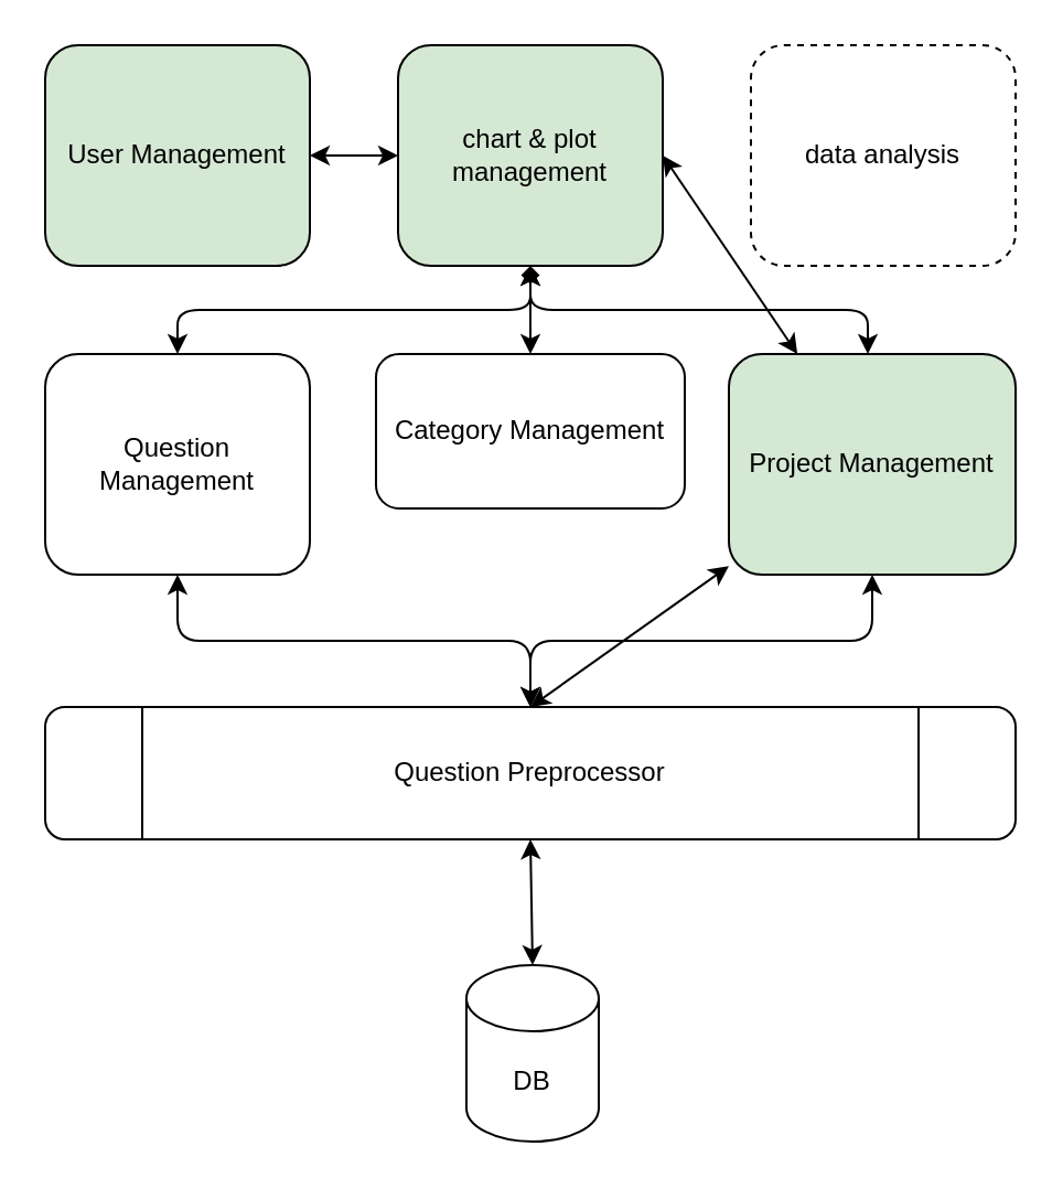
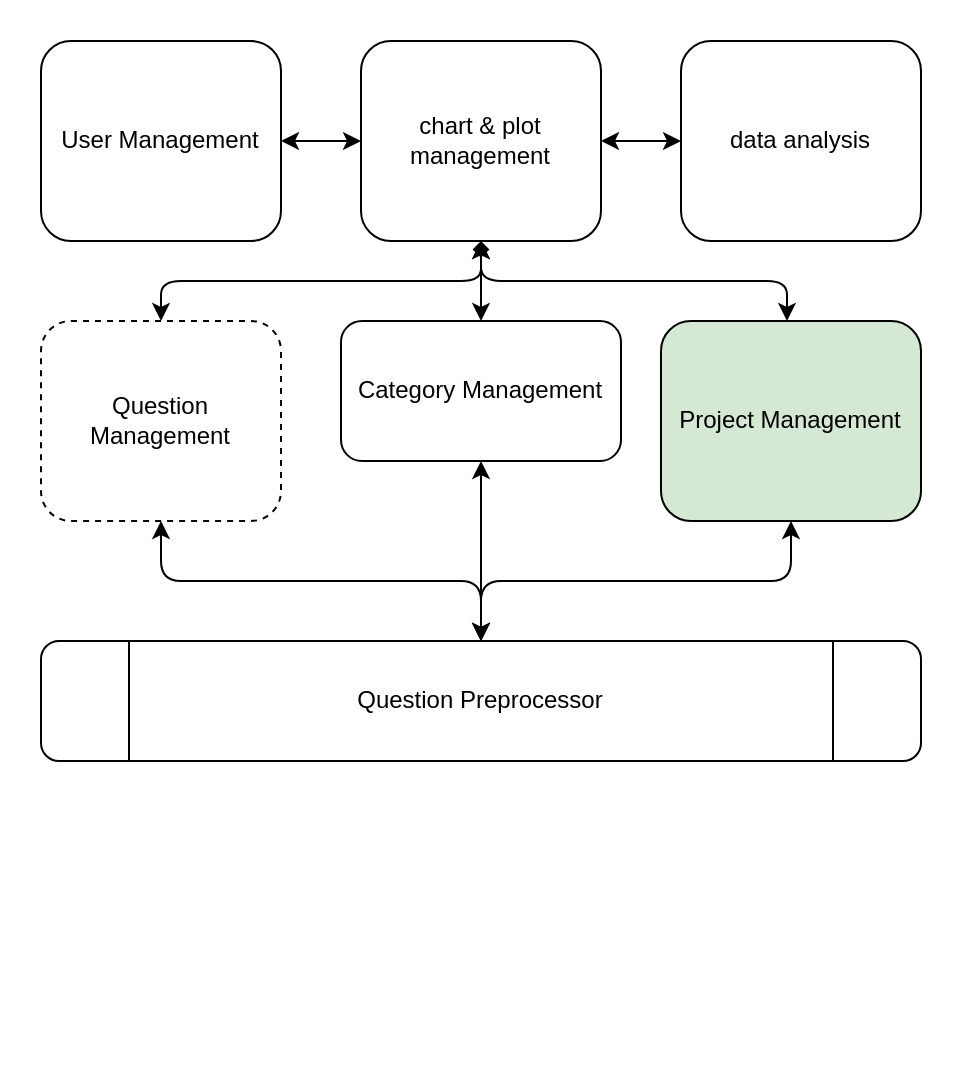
  <mxCell id="0" />
  <mxCell id="1" parent="0" />
  <mxCell id="2" value="Project Management" style="rounded=1;whiteSpace=wrap;html=1;labelBackgroundColor=none;fillColor=#d5e8d4;" vertex="1" parent="1"><mxGeometry x="330" y="160" width="130" height="100" as="geometry" /></mxCell>
  <mxCell id="3" value="Category Management" style="rounded=1;whiteSpace=wrap;html=1;labelBackgroundColor=none;" vertex="1" parent="1"><mxGeometry x="170" y="160" width="140" height="70" as="geometry" /></mxCell>
- <mxCell id="4" value="Question Management" style="rounded=1;whiteSpace=wrap;html=1;labelBackgroundColor=none;" vertex="1" parent="1"><mxGeometry x="20" y="160" width="120" height="100" as="geometry" /></mxCell>
+ <mxCell id="4" value="Question Management" style="rounded=1;whiteSpace=wrap;html=1;labelBackgroundColor=none;dashed=1;" vertex="1" parent="1"><mxGeometry x="20" y="160" width="120" height="100" as="geometry" /></mxCell>
  <mxCell id="5" value="Question Preprocessor" style="shape=process;whiteSpace=wrap;html=1;backgroundOutline=1;labelBackgroundColor=none;rounded=1;" vertex="1" parent="1"><mxGeometry x="20" y="320" width="440" height="60" as="geometry" /></mxCell>
- <mxCell id="6" value="DB" style="shape=cylinder3;whiteSpace=wrap;html=1;boundedLbl=1;backgroundOutline=1;size=15;labelBackgroundColor=none;rounded=1;" vertex="1" parent="1"><mxGeometry x="211" y="437" width="60" height="80" as="geometry" /></mxCell>
- <mxCell id="7" value="User Management" style="rounded=1;whiteSpace=wrap;html=1;labelBackgroundColor=none;fillColor=#d5e8d4;" vertex="1" parent="1"><mxGeometry x="20" y="20" width="120" height="100" as="geometry" /></mxCell>
- <mxCell id="8" value="data analysis" style="rounded=1;whiteSpace=wrap;html=1;labelBackgroundColor=none;dashed=1;" vertex="1" parent="1"><mxGeometry x="340" y="20" width="120" height="100" as="geometry" /></mxCell>
- <mxCell id="9" value="chart &amp;amp; plot management" style="rounded=1;whiteSpace=wrap;html=1;labelBackgroundColor=none;fillColor=#d5e8d4;" vertex="1" parent="1"><mxGeometry x="180" y="20" width="120" height="100" as="geometry" /></mxCell>
+ <mxCell id="7" value="User Management" style="rounded=1;whiteSpace=wrap;html=1;labelBackgroundColor=none;" vertex="1" parent="1"><mxGeometry x="20" y="20" width="120" height="100" as="geometry" /></mxCell>
+ <mxCell id="8" value="data analysis" style="rounded=1;whiteSpace=wrap;html=1;labelBackgroundColor=none;" vertex="1" parent="1"><mxGeometry x="340" y="20" width="120" height="100" as="geometry" /></mxCell>
+ <mxCell id="9" value="chart &amp;amp; plot management" style="rounded=1;whiteSpace=wrap;html=1;labelBackgroundColor=none;" vertex="1" parent="1"><mxGeometry x="180" y="20" width="120" height="100" as="geometry" /></mxCell>
  <mxCell id="10" value="" style="endArrow=diamond;startArrow=classic;html=1;rounded=1;exitX=0.5;exitY=0;exitDx=0;exitDy=0;entryX=0.5;entryY=1;entryDx=0;entryDy=0;labelBackgroundColor=none;fontColor=default;" edge="1" parent="1" source="4" target="9"><mxGeometry width="50" height="50" relative="1" as="geometry"><mxPoint x="140" y="160" as="sourcePoint" /><mxPoint x="190" y="110" as="targetPoint" /><Array as="points"><mxPoint x="80" y="140" /><mxPoint x="140" y="140" /><mxPoint x="240" y="140" /></Array></mxGeometry></mxCell>
  <mxCell id="11" value="" style="endArrow=classic;startArrow=classic;html=1;rounded=1;exitX=0.5;exitY=0;exitDx=0;exitDy=0;entryX=0.5;entryY=1;entryDx=0;entryDy=0;labelBackgroundColor=none;fontColor=default;" edge="1" parent="1" target="9"><mxGeometry width="50" height="50" relative="1" as="geometry"><mxPoint x="393" y="160" as="sourcePoint" /><mxPoint x="248" y="130" as="targetPoint" /><Array as="points"><mxPoint x="393" y="140" /><mxPoint x="320" y="140" /><mxPoint x="240" y="140" /></Array></mxGeometry></mxCell>
  <mxCell id="12" value="" style="endArrow=classic;startArrow=classic;html=1;rounded=1;entryX=0.5;entryY=1;entryDx=0;entryDy=0;exitX=0.5;exitY=0;exitDx=0;exitDy=0;labelBackgroundColor=none;fontColor=default;" edge="1" parent="1" source="3" target="9"><mxGeometry width="50" height="50" relative="1" as="geometry"><mxPoint x="240" y="160" as="sourcePoint" /><mxPoint x="290" y="110" as="targetPoint" /></mxGeometry></mxCell>
- <mxCell id="13" value="" style="endArrow=classic;startArrow=classic;html=1;rounded=1;exitX=1;exitY=0.5;exitDx=0;exitDy=0;labelBackgroundColor=none;fontColor=default;" edge="1" parent="1" source="9" target="2"><mxGeometry width="50" height="50" relative="1" as="geometry"><mxPoint x="290" y="110" as="sourcePoint" /><mxPoint x="340" y="60" as="targetPoint" /></mxGeometry></mxCell>
+ <mxCell id="13" value="" style="endArrow=classic;startArrow=classic;html=1;rounded=1;exitX=1;exitY=0.5;exitDx=0;exitDy=0;entryX=0;entryY=0.5;entryDx=0;entryDy=0;labelBackgroundColor=none;fontColor=default;" edge="1" parent="1" source="9" target="8"><mxGeometry width="50" height="50" relative="1" as="geometry"><mxPoint x="290" y="110" as="sourcePoint" /><mxPoint x="340" y="60" as="targetPoint" /></mxGeometry></mxCell>
  <mxCell id="14" value="" style="endArrow=classic;startArrow=classic;html=1;rounded=1;labelBackgroundColor=none;fontColor=default;" edge="1" parent="1"><mxGeometry width="50" height="50" relative="1" as="geometry"><mxPoint x="140" y="70" as="sourcePoint" /><mxPoint x="180" y="70" as="targetPoint" /></mxGeometry></mxCell>
  <mxCell id="15" value="" style="endArrow=classic;startArrow=classic;html=1;rounded=1;entryX=0.5;entryY=1;entryDx=0;entryDy=0;labelBackgroundColor=none;fontColor=default;" edge="1" parent="1" target="4"><mxGeometry width="50" height="50" relative="1" as="geometry"><mxPoint x="240" y="320" as="sourcePoint" /><mxPoint x="120" y="260" as="targetPoint" /><Array as="points"><mxPoint x="240" y="290" /><mxPoint x="80" y="290" /></Array></mxGeometry></mxCell>
  <mxCell id="16" value="" style="endArrow=classic;startArrow=classic;html=1;rounded=1;entryX=0.5;entryY=1;entryDx=0;entryDy=0;labelBackgroundColor=none;fontColor=default;" edge="1" parent="1" target="2"><mxGeometry width="50" height="50" relative="1" as="geometry"><mxPoint x="240" y="320" as="sourcePoint" /><mxPoint x="400" y="270" as="targetPoint" /><Array as="points"><mxPoint x="240" y="290" /><mxPoint x="395" y="290" /></Array></mxGeometry></mxCell>
- <mxCell id="17" value="" style="endArrow=classic;startArrow=classic;html=1;rounded=1;exitX=0.5;exitY=0;exitDx=0;exitDy=0;labelBackgroundColor=none;fontColor=default;" edge="1" parent="1" source="5" target="2"><mxGeometry width="50" height="50" relative="1" as="geometry"><mxPoint x="-110" y="350" as="sourcePoint" /><mxPoint x="-60" y="300" as="targetPoint" /></mxGeometry></mxCell>
- <mxCell id="18" value="" style="endArrow=classic;startArrow=classic;html=1;rounded=1;exitX=0.5;exitY=0;exitDx=0;exitDy=0;exitPerimeter=0;entryX=0.5;entryY=1;entryDx=0;entryDy=0;labelBackgroundColor=none;fontColor=default;" edge="1" parent="1" source="6" target="5"><mxGeometry width="50" height="50" relative="1" as="geometry"><mxPoint x="190" y="430" as="sourcePoint" /><mxPoint x="260" y="400" as="targetPoint" /></mxGeometry></mxCell>
+ <mxCell id="17" value="" style="endArrow=classic;startArrow=classic;html=1;rounded=1;entryX=0.5;entryY=1;entryDx=0;entryDy=0;exitX=0.5;exitY=0;exitDx=0;exitDy=0;labelBackgroundColor=none;fontColor=default;" edge="1" parent="1" source="5" target="3"><mxGeometry width="50" height="50" relative="1" as="geometry"><mxPoint x="-110" y="350" as="sourcePoint" /><mxPoint x="-60" y="300" as="targetPoint" /></mxGeometry></mxCell>
